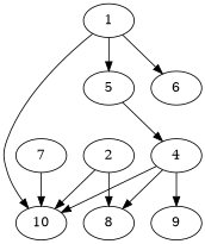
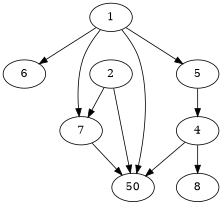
  digraph {
    1
    5
    6
    7
-   10
+   10 [label=50]
    4
    2
    8
-   9
    1 -> 5
    1 -> 6
+   1 -> 7
    1 -> 10
    5 -> 4
    7 -> 10
    4 -> 10
    4 -> 8
-   4 -> 9
    2 -> 10
-   2 -> 8
+   2 -> 7
  }
